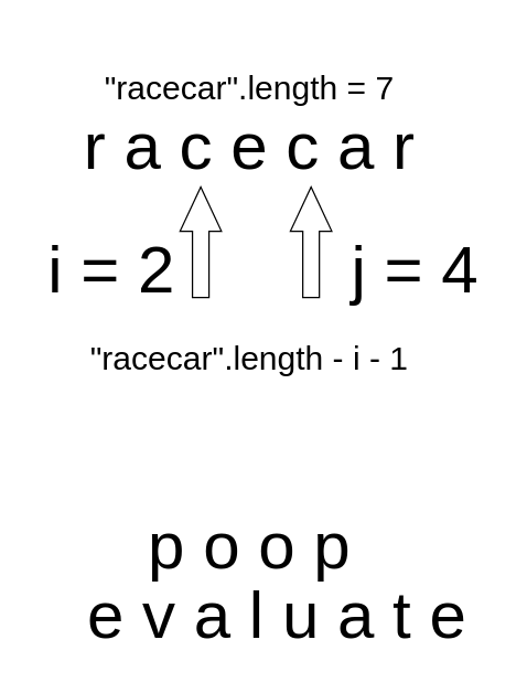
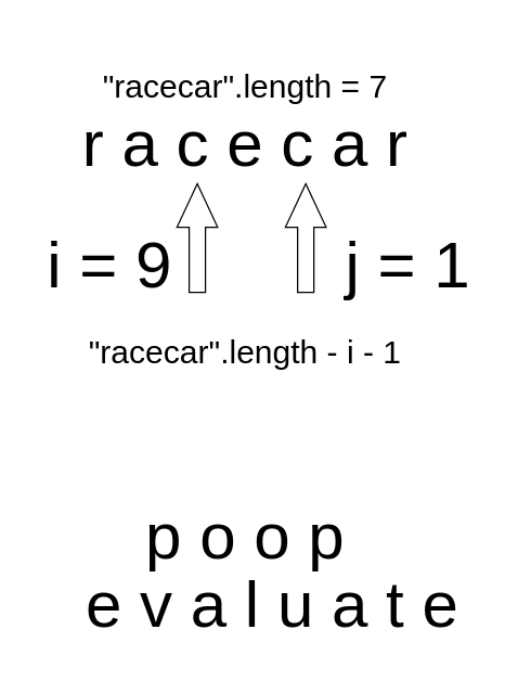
  <mxCell id="0" />
  <mxCell id="1" parent="0" />
  <mxCell id="2" value="&lt;font style=&quot;font-size: 48px;&quot;&gt;r a c e c a r&lt;/font&gt;" style="text;html=1;align=center;verticalAlign=middle;resizable=0;points=[];autosize=1;strokeColor=none;fillColor=none;" vertex="1" parent="1"><mxGeometry x="50" y="70" width="260" height="70" as="geometry" /></mxCell>
  <mxCell id="3" value="" style="shape=singleArrow;whiteSpace=wrap;html=1;arrowWidth=0.4;arrowSize=0.4;fontSize=48;rotation=-90;" vertex="1" parent="1"><mxGeometry x="105" y="160" width="80" height="30" as="geometry" /></mxCell>
  <mxCell id="4" value="" style="shape=singleArrow;whiteSpace=wrap;html=1;arrowWidth=0.4;arrowSize=0.4;fontSize=48;rotation=-90;" vertex="1" parent="1"><mxGeometry x="185" y="160" width="80" height="30" as="geometry" /></mxCell>
- <mxCell id="5" value="i = 2" style="text;html=1;align=center;verticalAlign=middle;resizable=0;points=[];autosize=1;strokeColor=none;fillColor=none;fontSize=48;" vertex="1" parent="1"><mxGeometry x="20" y="160" width="120" height="70" as="geometry" /></mxCell>
- <mxCell id="6" value="j = 4" style="text;html=1;align=center;verticalAlign=middle;resizable=0;points=[];autosize=1;strokeColor=none;fillColor=none;fontSize=48;" vertex="1" parent="1"><mxGeometry x="240" y="160" width="120" height="70" as="geometry" /></mxCell>
+ <mxCell id="5" value="i = 9" style="text;html=1;align=center;verticalAlign=middle;resizable=0;points=[];autosize=1;strokeColor=none;fillColor=none;fontSize=48;" vertex="1" parent="1"><mxGeometry x="20" y="160" width="120" height="70" as="geometry" /></mxCell>
+ <mxCell id="6" value="j = 1" style="text;html=1;align=center;verticalAlign=middle;resizable=0;points=[];autosize=1;strokeColor=none;fillColor=none;fontSize=48;" vertex="1" parent="1"><mxGeometry x="240" y="160" width="120" height="70" as="geometry" /></mxCell>
  <mxCell id="7" value="p o o p" style="text;html=1;align=center;verticalAlign=middle;resizable=0;points=[];autosize=1;strokeColor=none;fillColor=none;fontSize=48;" vertex="1" parent="1"><mxGeometry x="95" y="360" width="170" height="70" as="geometry" /></mxCell>
  <mxCell id="8" value="e v a l u a t e" style="text;html=1;align=center;verticalAlign=middle;resizable=0;points=[];autosize=1;strokeColor=none;fillColor=none;fontSize=48;" vertex="1" parent="1"><mxGeometry x="50" y="410" width="300" height="70" as="geometry" /></mxCell>
  <mxCell id="9" value="&lt;font style=&quot;font-size: 24px;&quot;&gt;&quot;racecar&quot;.length = 7&lt;/font&gt;" style="text;html=1;align=center;verticalAlign=middle;resizable=0;points=[];autosize=1;strokeColor=none;fillColor=none;fontSize=48;" vertex="1" parent="1"><mxGeometry x="65" width="230" height="70" as="geometry" y="20" /></mxCell>
  <mxCell id="10" value="&quot;racecar&quot;.length - i - 1" style="text;html=1;align=center;verticalAlign=middle;resizable=0;points=[];autosize=1;strokeColor=none;fillColor=none;fontSize=24;" vertex="1" parent="1"><mxGeometry x="55" y="240" width="250" height="40" as="geometry" /></mxCell>
